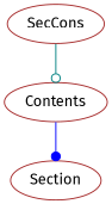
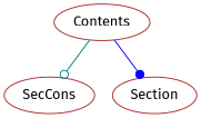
  digraph {
    fontname="Fira Sans"
    node [color=brown fontname="Fira Sans"]
    edge [fontname="Fira Sans"]
    n1 [label=SecCons shape=oval]
    Contents
    Section
-   n1 -> Contents [arrowhead=odot color=teal]
+   Contents -> n1 [arrowhead=odot color=teal]
    Contents -> Section [arrowhead=dot color=blue]
  }
